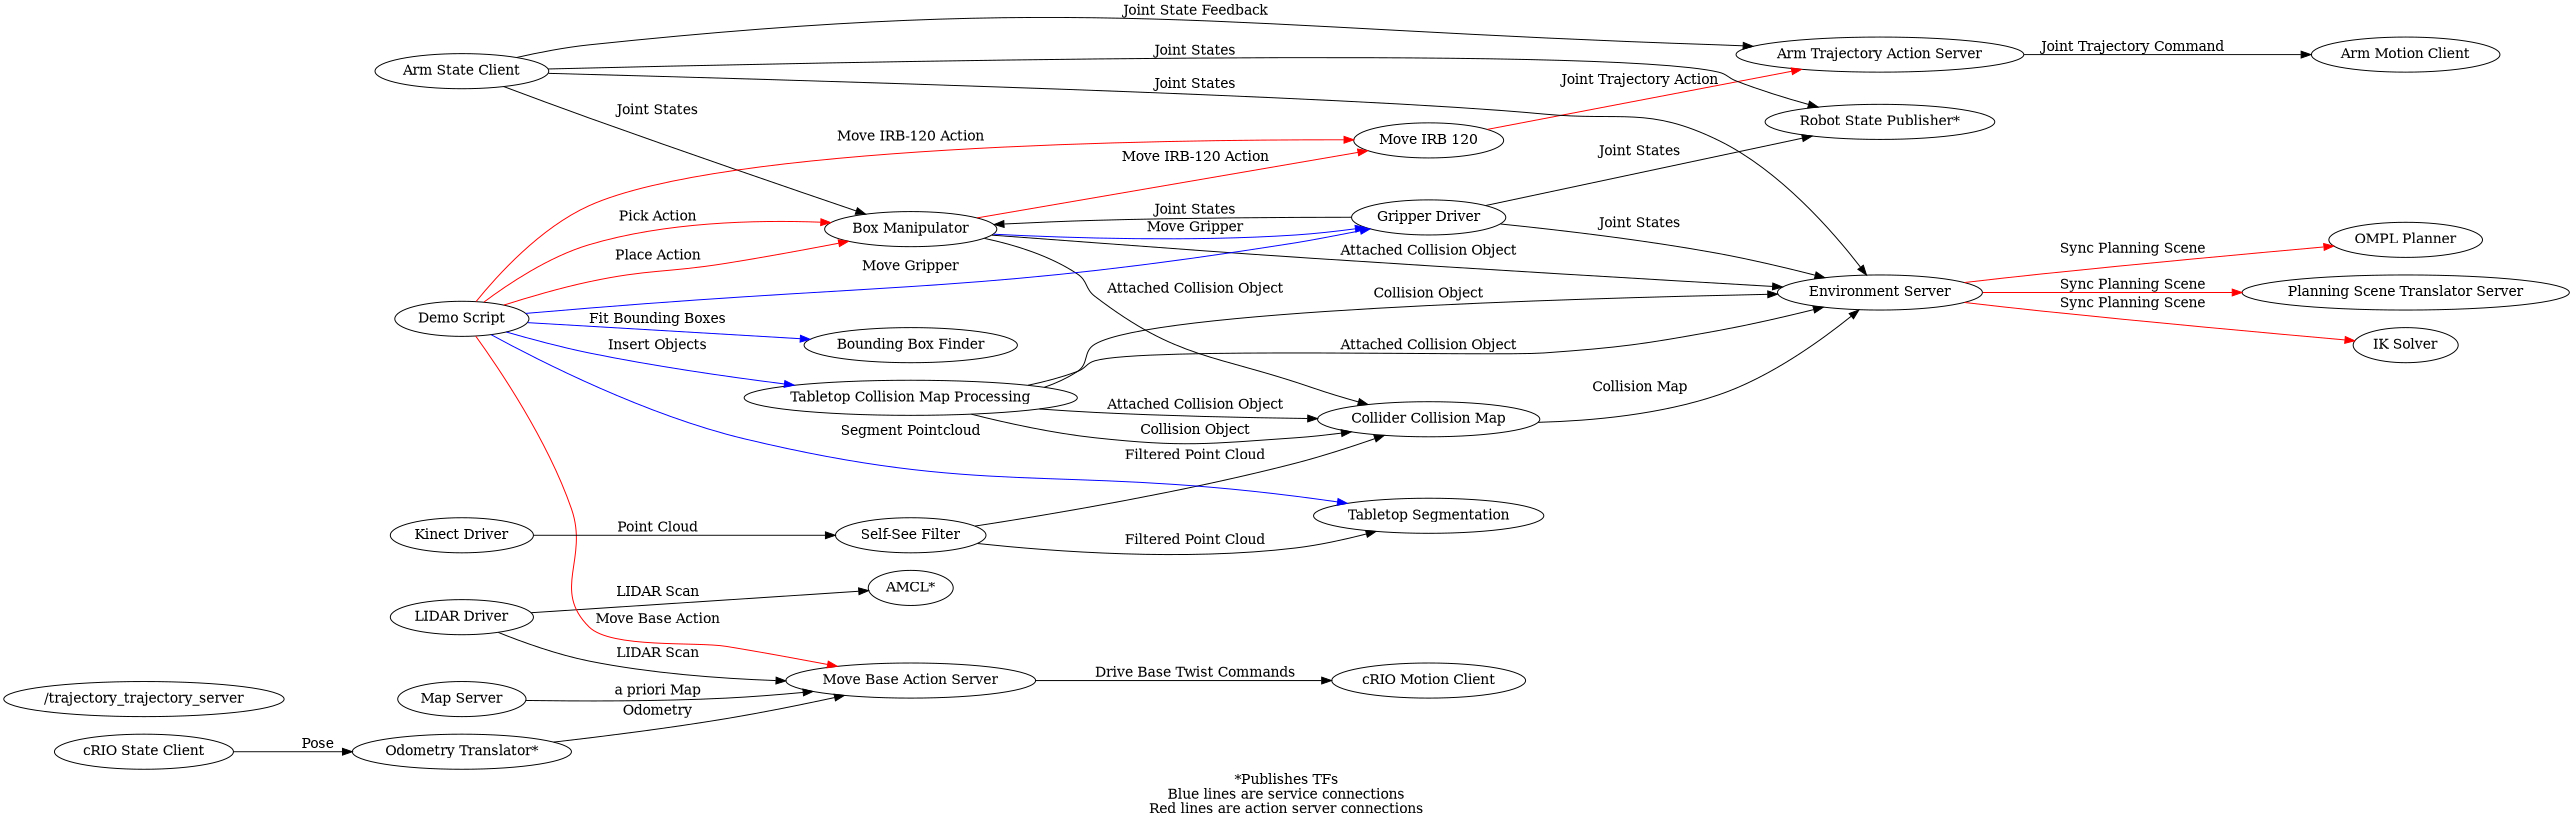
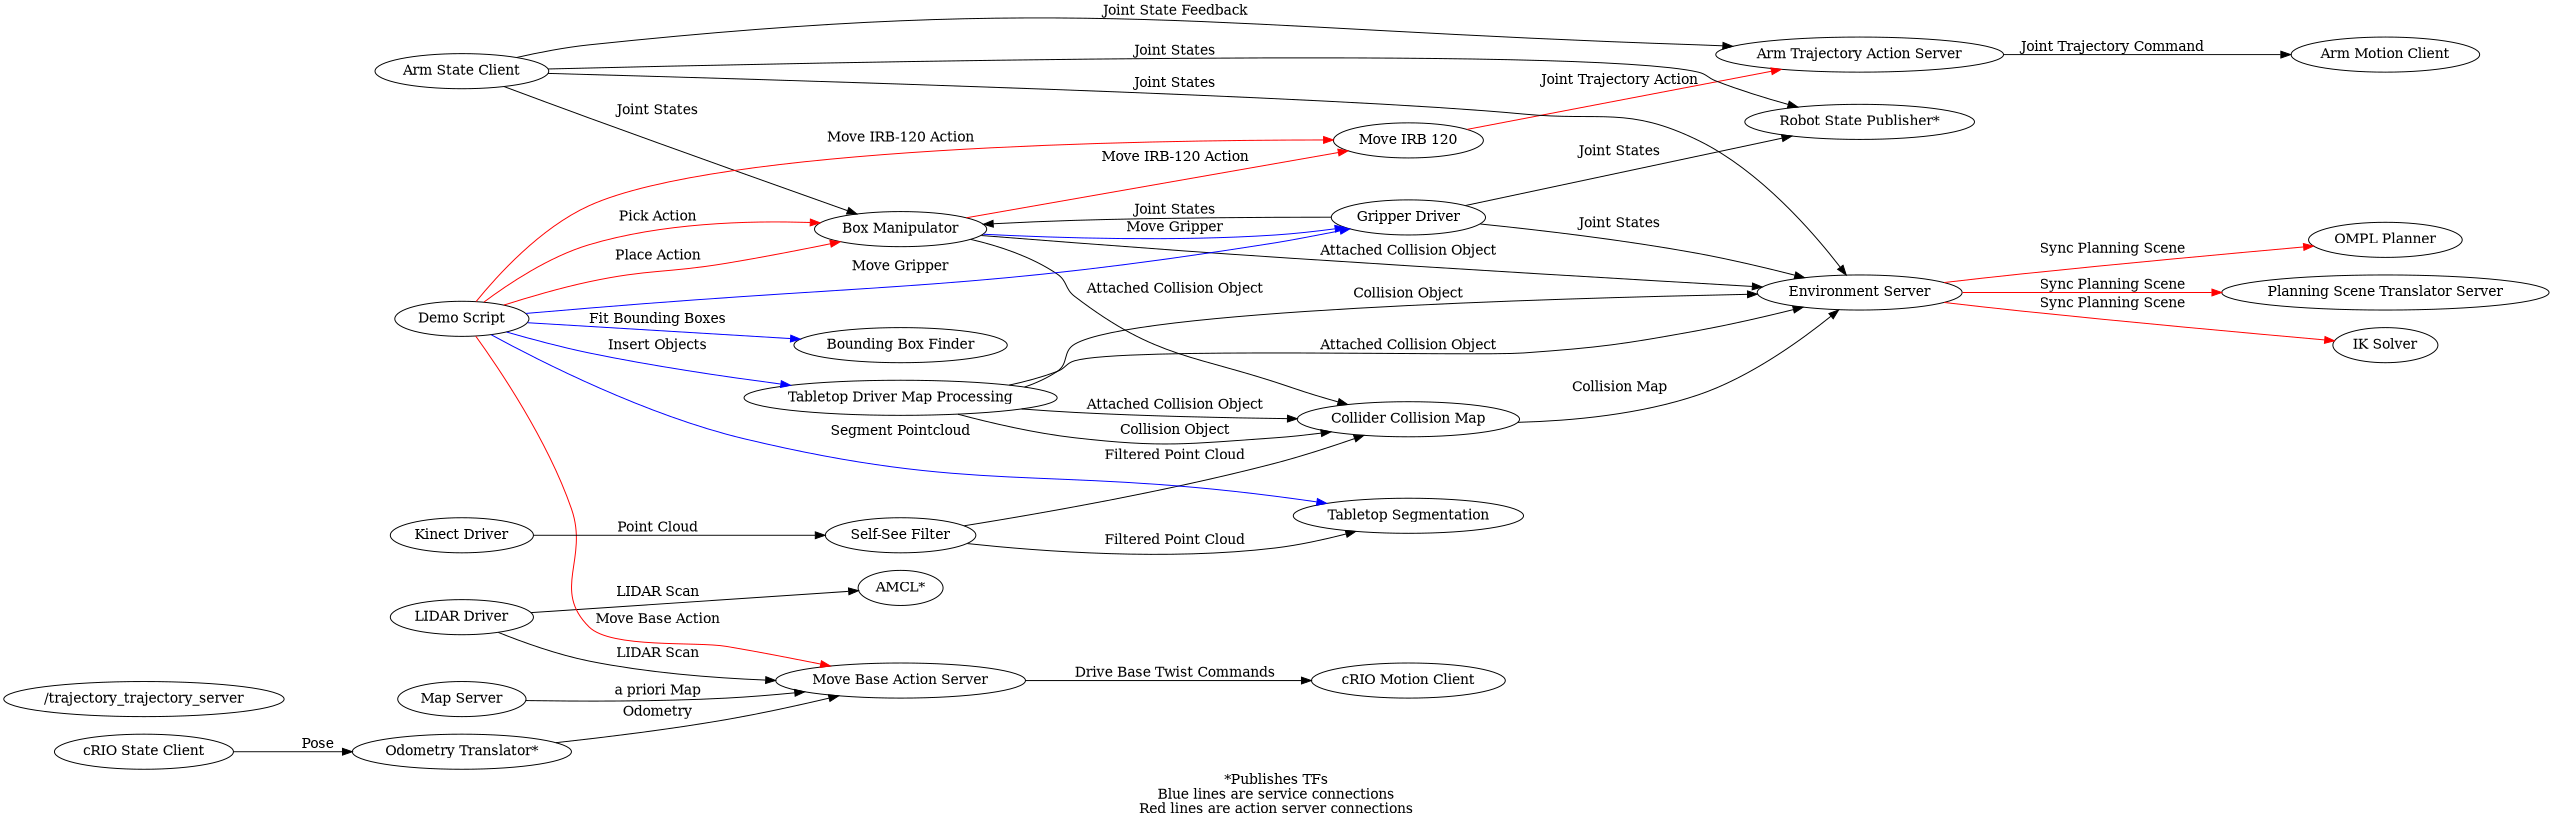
  digraph {
    label="*Publishes TFs\nBlue lines are service connections\nRed lines are action server connections"
    rankdir=LR
    n1 [label="Collider Collision Map"]
    n2 [label="Environment Server"]
    n3 [label="IK Solver"]
    n4 [label="OMPL Planner"]
    n5 [label="Planning Scene Translator Server"]
    n6 [label="Map Server"]
    n7 [label="Move Base Action Server"]
    n8 [label="cRIO Motion Client"]
    n9 [label="Self-See Filter"]
    n10 [label="Tabletop Segmentation"]
    n11 [label="Bounding Box Finder"]
    n12 [label="AMCL*"]
    n13 [label="Move IRB 120"]
    n14 [label="Arm Trajectory Action Server"]
    n15 [label="Arm Motion Client"]
    n16 [label="Robot State Publisher*"]
    n17 [label="/trajectory_trajectory_server"]
    n18 [label="Arm State Client"]
    n19 [label="Box Manipulator"]
    n20 [label="Gripper Driver"]
    n21 [label="LIDAR Driver"]
-   n22 [label="Tabletop Collision Map Processing"]
+   n22 [label="Tabletop Driver Map Processing"]
    n23 [label="Demo Script"]
    n24 [label="Kinect Driver"]
    n25 [label="cRIO State Client"]
    n26 [label="Odometry Translator*"]
    n1 -> n2 [label="Collision Map"]
    n2 -> n3 [color=red label="Sync Planning Scene"]
    n2 -> n4 [color=red label="Sync Planning Scene"]
    n2 -> n5 [color=red label="Sync Planning Scene"]
    n6 -> n7 [label="a priori Map"]
    n7 -> n8 [label="Drive Base Twist Commands"]
    n9 -> n1 [label="Filtered Point Cloud"]
    n9 -> n10 [label="Filtered Point Cloud"]
    n13 -> n14 [color=red label="Joint Trajectory Action"]
    n14 -> n15 [label="Joint Trajectory Command"]
    n18 -> n2 [label="Joint States"]
    n18 -> n14 [label="Joint State Feedback"]
    n18 -> n16 [label="Joint States"]
    n18 -> n19 [label="Joint States"]
    n19 -> n1 [label="Attached Collision Object"]
    n19 -> n2 [label="Attached Collision Object"]
    n19 -> n13 [color=red label="Move IRB-120 Action"]
    n19 -> n20 [color=blue label="Move Gripper"]
    n20 -> n2 [label="Joint States"]
    n20 -> n16 [label="Joint States"]
    n20 -> n19 [label="Joint States"]
    n21 -> n7 [label="LIDAR Scan"]
    n21 -> n12 [label="LIDAR Scan"]
    n22 -> n1 [label="Attached Collision Object"]
    n22 -> n1 [label="Collision Object"]
    n22 -> n2 [label="Attached Collision Object"]
    n22 -> n2 [label="Collision Object"]
    n23 -> n7 [color=red label="Move Base Action"]
    n23 -> n10 [color=blue label="Segment Pointcloud"]
    n23 -> n11 [color=blue label="Fit Bounding Boxes"]
    n23 -> n13 [color=red label="Move IRB-120 Action"]
    n23 -> n19 [color=red label="Pick Action"]
    n23 -> n19 [color=red label="Place Action"]
    n23 -> n20 [color=blue label="Move Gripper"]
    n23 -> n22 [color=blue label="Insert Objects"]
    n24 -> n9 [label="Point Cloud"]
    n25 -> n26 [label=Pose]
    n26 -> n7 [label=Odometry]
  }
